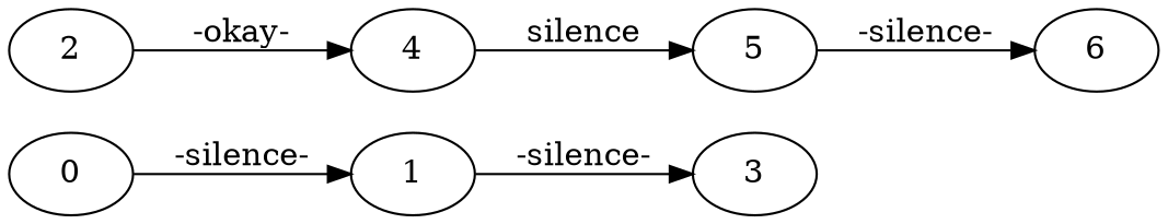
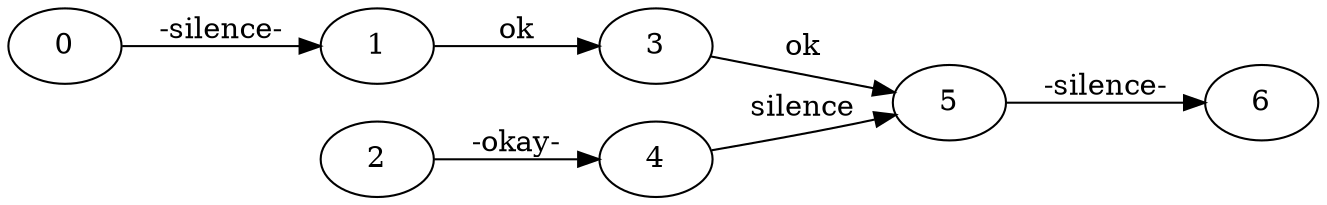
  digraph {
    rankdir=LR
    0
    1
    3
    2
    4
    5
    6
    0 -> 1 [label="-silence-"]
-   1 -> 3 [label="-silence-"]
+   1 -> 3 [label=ok]
+   3 -> 5 [label=ok]
    2 -> 4 [label="-okay-"]
    4 -> 5 [label=silence]
    5 -> 6 [label="-silence-"]
  }
